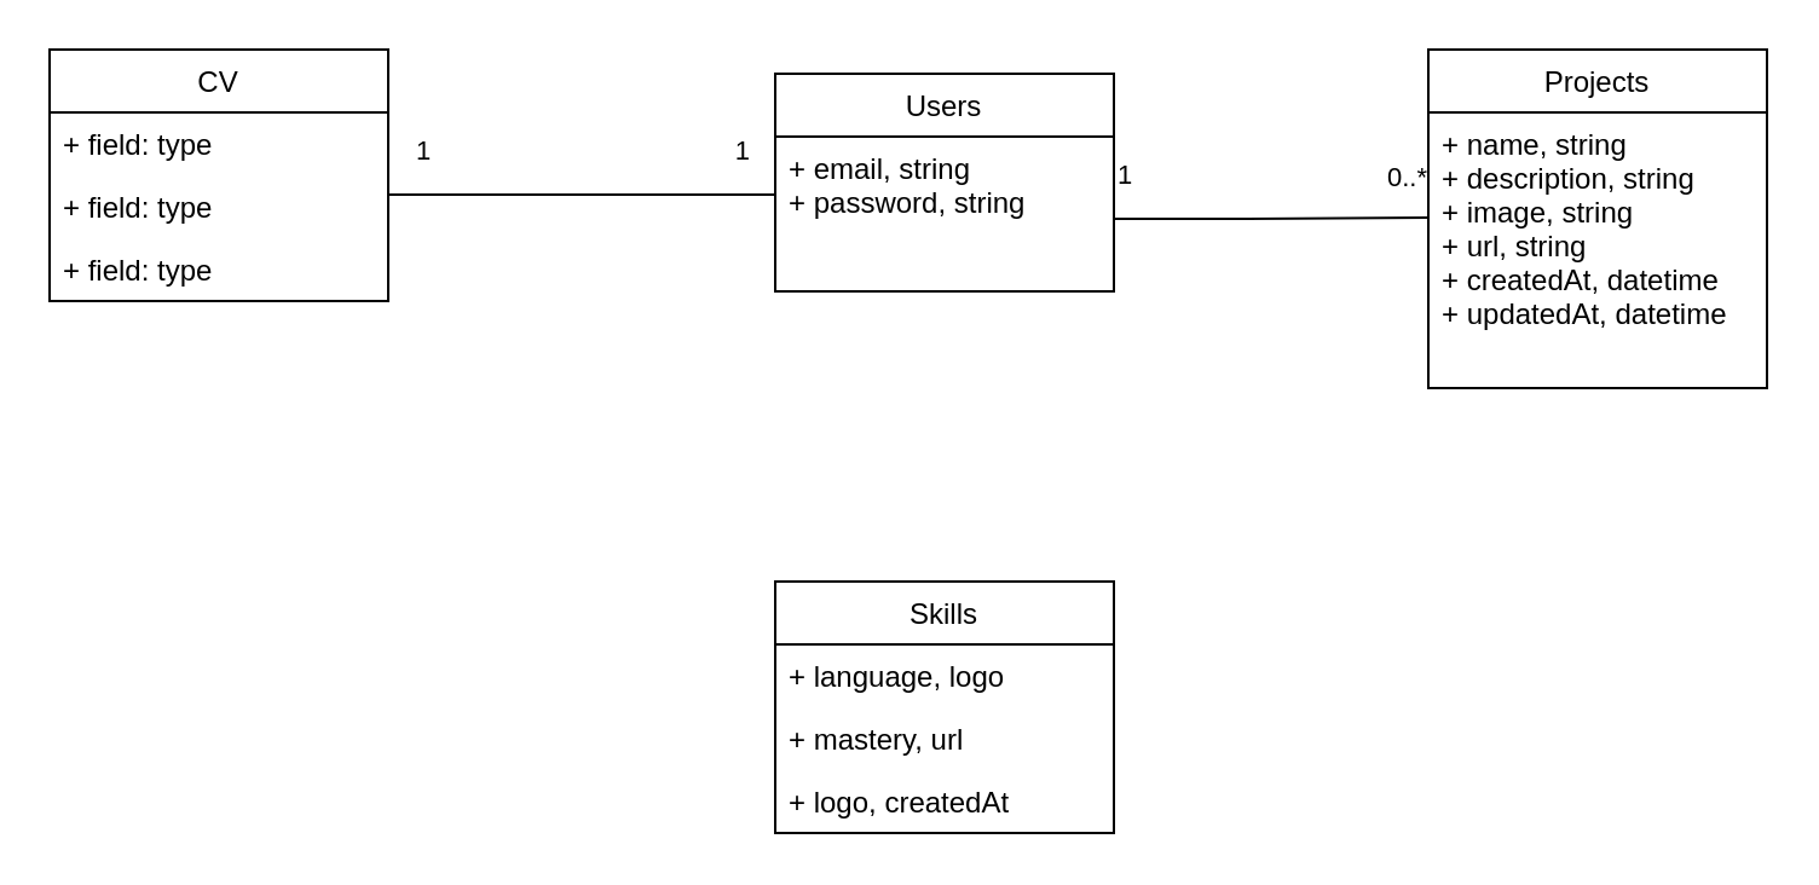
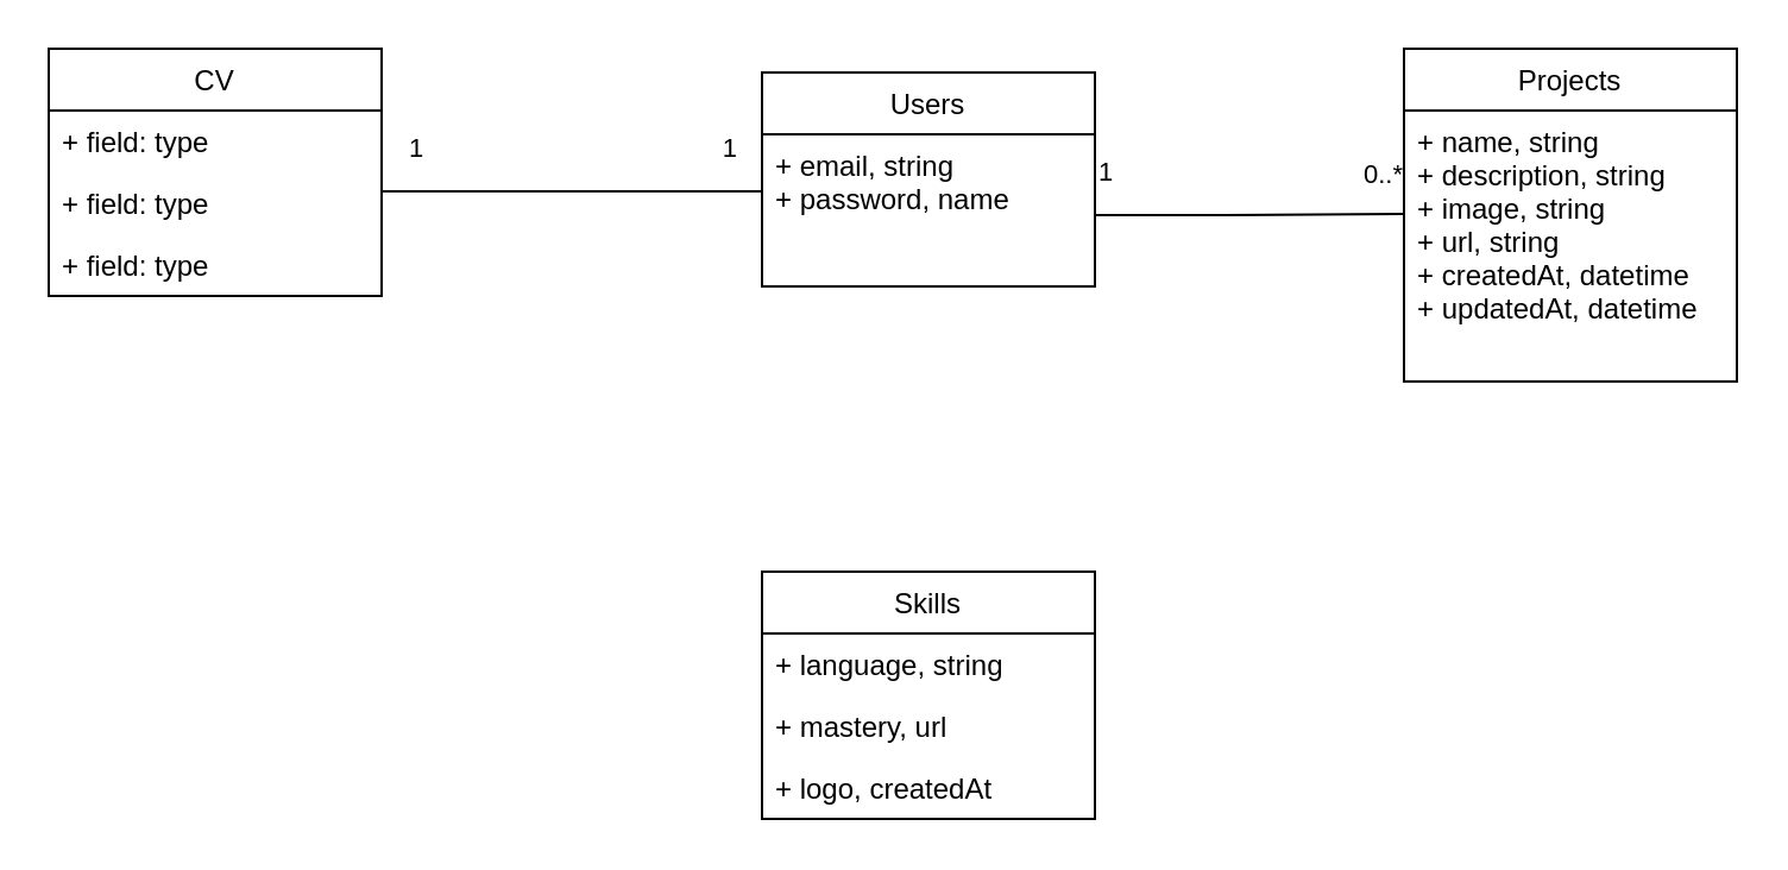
  <mxCell id="0" />
  <mxCell id="1" parent="0" />
  <mxCell id="2" value="Users" style="swimlane;fontStyle=0;childLayout=stackLayout;horizontal=1;startSize=26;fillColor=none;horizontalStack=0;resizeParent=1;resizeParentMax=0;resizeLast=0;collapsible=1;marginBottom=0;" vertex="1" parent="1"><mxGeometry x="320" y="30" width="140" height="90" as="geometry" /></mxCell>
- <mxCell id="3" value="+ email, string&#10;+ password, string" style="text;strokeColor=none;fillColor=none;align=left;verticalAlign=top;spacingLeft=4;spacingRight=4;overflow=hidden;rotatable=0;points=[[0,0.5],[1,0.5]];portConstraint=eastwest;" vertex="1" parent="2"><mxGeometry y="26" width="140" height="64" as="geometry" /></mxCell>
+ <mxCell id="3" value="+ email, string&#10;+ password, name" style="text;strokeColor=none;fillColor=none;align=left;verticalAlign=top;spacingLeft=4;spacingRight=4;overflow=hidden;rotatable=0;points=[[0,0.5],[1,0.5]];portConstraint=eastwest;" vertex="1" parent="2"><mxGeometry y="26" width="140" height="64" as="geometry" /></mxCell>
  <mxCell id="4" value="Projects" style="swimlane;fontStyle=0;childLayout=stackLayout;horizontal=1;startSize=26;fillColor=none;horizontalStack=0;resizeParent=1;resizeParentMax=0;resizeLast=0;collapsible=1;marginBottom=0;" vertex="1" parent="1"><mxGeometry x="590" y="20" width="140" height="140" as="geometry" /></mxCell>
  <mxCell id="5" value="+ name, string&#10;+ description, string&#10;+ image, string&#10;+ url, string&#10;+ createdAt, datetime&#10;+ updatedAt, datetime&#10;" style="text;strokeColor=none;fillColor=none;align=left;verticalAlign=top;spacingLeft=4;spacingRight=4;overflow=hidden;rotatable=0;points=[[0,0.5],[1,0.5]];portConstraint=eastwest;" vertex="1" parent="4"><mxGeometry y="26" width="140" height="114" as="geometry" /></mxCell>
  <mxCell id="6" value="Skills" style="swimlane;fontStyle=0;childLayout=stackLayout;horizontal=1;startSize=26;fillColor=none;horizontalStack=0;resizeParent=1;resizeParentMax=0;resizeLast=0;collapsible=1;marginBottom=0;" vertex="1" parent="1"><mxGeometry x="320" y="240" width="140" height="104" as="geometry" /></mxCell>
- <mxCell id="7" value="+ language, logo" style="text;strokeColor=none;fillColor=none;align=left;verticalAlign=top;spacingLeft=4;spacingRight=4;overflow=hidden;rotatable=0;points=[[0,0.5],[1,0.5]];portConstraint=eastwest;" vertex="1" parent="6"><mxGeometry y="26" width="140" height="26" as="geometry" /></mxCell>
+ <mxCell id="7" value="+ language, string" style="text;strokeColor=none;fillColor=none;align=left;verticalAlign=top;spacingLeft=4;spacingRight=4;overflow=hidden;rotatable=0;points=[[0,0.5],[1,0.5]];portConstraint=eastwest;" vertex="1" parent="6"><mxGeometry y="26" width="140" height="26" as="geometry" /></mxCell>
  <mxCell id="8" value="+ mastery, url" style="text;strokeColor=none;fillColor=none;align=left;verticalAlign=top;spacingLeft=4;spacingRight=4;overflow=hidden;rotatable=0;points=[[0,0.5],[1,0.5]];portConstraint=eastwest;" vertex="1" parent="6"><mxGeometry y="52" width="140" height="26" as="geometry" /></mxCell>
  <mxCell id="9" value="+ logo, createdAt" style="text;strokeColor=none;fillColor=none;align=left;verticalAlign=top;spacingLeft=4;spacingRight=4;overflow=hidden;rotatable=0;points=[[0,0.5],[1,0.5]];portConstraint=eastwest;" vertex="1" parent="6"><mxGeometry y="78" width="140" height="26" as="geometry" /></mxCell>
  <mxCell id="10" value="CV" style="swimlane;fontStyle=0;childLayout=stackLayout;horizontal=1;startSize=26;fillColor=none;horizontalStack=0;resizeParent=1;resizeParentMax=0;resizeLast=0;collapsible=1;marginBottom=0;" vertex="1" parent="1"><mxGeometry x="20" y="20" width="140" height="104" as="geometry" /></mxCell>
  <mxCell id="11" value="+ field: type" style="text;strokeColor=none;fillColor=none;align=left;verticalAlign=top;spacingLeft=4;spacingRight=4;overflow=hidden;rotatable=0;points=[[0,0.5],[1,0.5]];portConstraint=eastwest;" vertex="1" parent="10"><mxGeometry y="26" width="140" height="26" as="geometry" /></mxCell>
  <mxCell id="12" value="+ field: type" style="text;strokeColor=none;fillColor=none;align=left;verticalAlign=top;spacingLeft=4;spacingRight=4;overflow=hidden;rotatable=0;points=[[0,0.5],[1,0.5]];portConstraint=eastwest;" vertex="1" parent="10"><mxGeometry y="52" width="140" height="26" as="geometry" /></mxCell>
  <mxCell id="13" value="+ field: type" style="text;strokeColor=none;fillColor=none;align=left;verticalAlign=top;spacingLeft=4;spacingRight=4;overflow=hidden;rotatable=0;points=[[0,0.5],[1,0.5]];portConstraint=eastwest;" vertex="1" parent="10"><mxGeometry y="78" width="140" height="26" as="geometry" /></mxCell>
  <mxCell id="14" value="" style="endArrow=none;html=1;edgeStyle=orthogonalEdgeStyle;" edge="1" parent="1"><mxGeometry relative="1" as="geometry"><mxPoint x="460" y="90" as="sourcePoint" /><mxPoint x="590" y="89.5" as="targetPoint" /><Array as="points"><mxPoint x="525" y="90" /></Array></mxGeometry></mxCell>
  <mxCell id="15" value="1" style="edgeLabel;resizable=0;html=1;align=left;verticalAlign=bottom;" connectable="0" vertex="1" parent="14"><mxGeometry x="-1" relative="1" as="geometry"><mxPoint y="-10" as="offset" /></mxGeometry></mxCell>
  <mxCell id="16" value="0..*" style="edgeLabel;resizable=0;html=1;align=right;verticalAlign=bottom;" connectable="0" vertex="1" parent="14"><mxGeometry x="1" relative="1" as="geometry"><mxPoint y="-9" as="offset" /></mxGeometry></mxCell>
  <mxCell id="17" value="" style="endArrow=none;html=1;edgeStyle=orthogonalEdgeStyle;" edge="1" parent="1"><mxGeometry relative="1" as="geometry"><mxPoint x="160" y="80" as="sourcePoint" /><mxPoint x="320" y="80" as="targetPoint" /></mxGeometry></mxCell>
  <mxCell id="18" value="1" style="edgeLabel;resizable=0;html=1;align=left;verticalAlign=bottom;" connectable="0" vertex="1" parent="17"><mxGeometry x="-1" relative="1" as="geometry"><mxPoint x="10" y="-10" as="offset" /></mxGeometry></mxCell>
  <mxCell id="19" value="1" style="edgeLabel;resizable=0;html=1;align=right;verticalAlign=bottom;" connectable="0" vertex="1" parent="17"><mxGeometry x="1" relative="1" as="geometry"><mxPoint x="-10" y="-10" as="offset" /></mxGeometry></mxCell>
